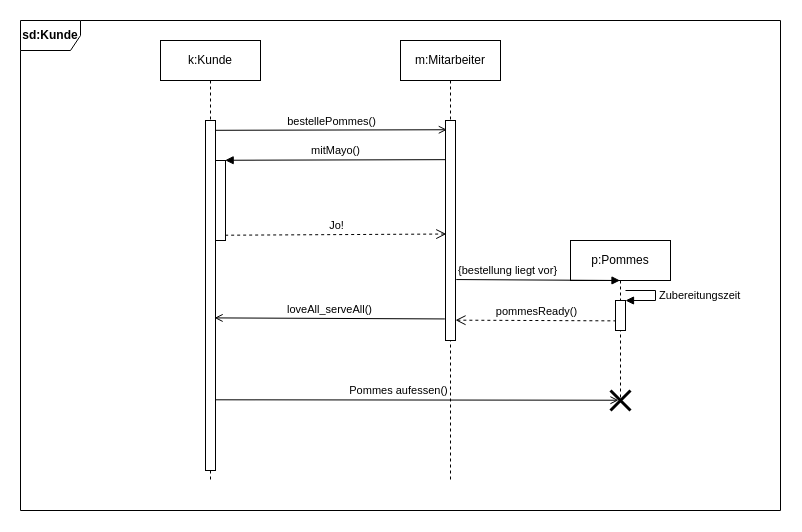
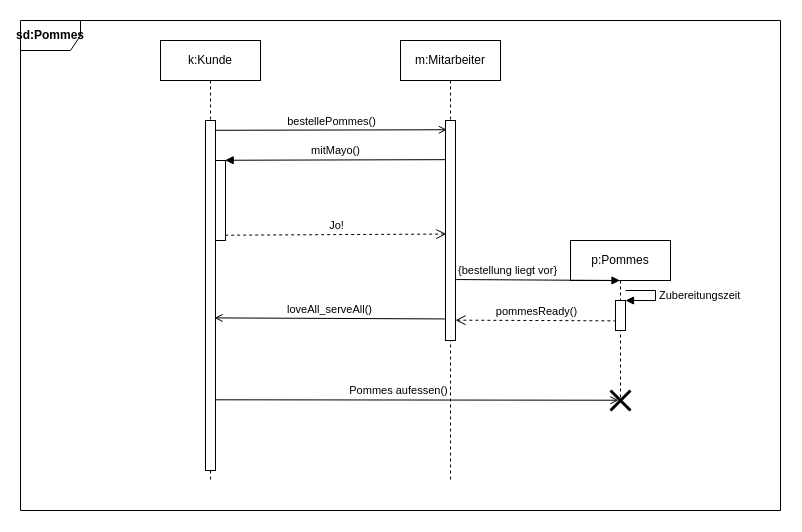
  <mxCell id="0" />
  <mxCell id="1" parent="0" />
  <mxCell id="2" value="k:Kunde" style="shape=umlLifeline;perimeter=lifelinePerimeter;whiteSpace=wrap;html=1;container=1;collapsible=0;recursiveResize=0;outlineConnect=0;" vertex="1" parent="1"><mxGeometry x="160" y="40" width="100" height="440" as="geometry" /></mxCell>
  <mxCell id="3" value="" style="html=1;points=[];perimeter=orthogonalPerimeter;" vertex="1" parent="2"><mxGeometry x="45" y="80" width="10" height="350" as="geometry" /></mxCell>
  <mxCell id="4" value="" style="html=1;points=[];perimeter=orthogonalPerimeter;" vertex="1" parent="2"><mxGeometry x="55" y="120" width="10" height="80" as="geometry" /></mxCell>
  <mxCell id="5" value="m:Mitarbeiter" style="shape=umlLifeline;perimeter=lifelinePerimeter;whiteSpace=wrap;html=1;container=1;collapsible=0;recursiveResize=0;outlineConnect=0;" vertex="1" parent="1"><mxGeometry x="400" y="40" width="100" height="440" as="geometry" /></mxCell>
  <mxCell id="6" value="" style="html=1;points=[];perimeter=orthogonalPerimeter;" vertex="1" parent="5"><mxGeometry x="45" y="80" width="10" height="220" as="geometry" /></mxCell>
  <mxCell id="7" value="pommesReady()" style="html=1;verticalAlign=bottom;endArrow=open;dashed=1;endSize=8;exitX=0.086;exitY=0.679;exitDx=0;exitDy=0;exitPerimeter=0;" edge="1" parent="5" source="9"><mxGeometry relative="1" as="geometry"><mxPoint x="135" y="279.66" as="sourcePoint" /><mxPoint x="55" y="279.66" as="targetPoint" /></mxGeometry></mxCell>
  <mxCell id="8" value="p:Pommes" style="shape=umlLifeline;perimeter=lifelinePerimeter;whiteSpace=wrap;html=1;container=1;collapsible=0;recursiveResize=0;outlineConnect=0;" vertex="1" parent="1"><mxGeometry x="570" y="240" width="100" height="160" as="geometry" /></mxCell>
  <mxCell id="9" value="" style="html=1;points=[];perimeter=orthogonalPerimeter;" vertex="1" parent="8"><mxGeometry x="45" y="60" width="10" height="30" as="geometry" /></mxCell>
  <mxCell id="10" value="Zubereitungszeit" style="edgeStyle=orthogonalEdgeStyle;html=1;align=left;spacingLeft=2;endArrow=block;rounded=0;entryX=1;entryY=0;" edge="1" target="9" parent="8"><mxGeometry relative="1" as="geometry"><mxPoint x="55" y="50" as="sourcePoint" /><Array as="points"><mxPoint x="85" y="50" /></Array></mxGeometry></mxCell>
  <mxCell id="11" value="bestellePommes()" style="html=1;verticalAlign=bottom;labelBackgroundColor=none;endArrow=open;endFill=0;exitX=0.967;exitY=0.028;exitDx=0;exitDy=0;exitPerimeter=0;entryX=0.133;entryY=0.042;entryDx=0;entryDy=0;entryPerimeter=0;" edge="1" parent="1" source="3" target="6"><mxGeometry width="160" relative="1" as="geometry"><mxPoint x="220" y="130" as="sourcePoint" /><mxPoint x="380" y="130" as="targetPoint" /><mxPoint as="offset" /></mxGeometry></mxCell>
  <mxCell id="12" value="mitMayo()" style="html=1;verticalAlign=bottom;endArrow=block;exitX=0.022;exitY=0.178;exitDx=0;exitDy=0;exitPerimeter=0;entryX=0.967;entryY=-0.003;entryDx=0;entryDy=0;entryPerimeter=0;" edge="1" target="4" parent="1" source="6"><mxGeometry relative="1" as="geometry"><mxPoint x="440" y="160" as="sourcePoint" /><mxPoint x="340" y="159" as="targetPoint" /></mxGeometry></mxCell>
  <mxCell id="13" value="Jo!" style="html=1;verticalAlign=bottom;endArrow=open;dashed=1;endSize=8;entryX=0.078;entryY=0.516;entryDx=0;entryDy=0;entryPerimeter=0;exitX=0.967;exitY=0.934;exitDx=0;exitDy=0;exitPerimeter=0;" edge="1" source="4" parent="1" target="6"><mxGeometry relative="1" as="geometry"><mxPoint x="450" y="236" as="targetPoint" /><mxPoint x="230" y="235" as="sourcePoint" /><Array as="points" /></mxGeometry></mxCell>
  <mxCell id="14" value="{bestellung liegt vor}" style="html=1;verticalAlign=bottom;labelBackgroundColor=none;endArrow=block;endFill=1;endSize=6;align=left;exitX=1.078;exitY=0.723;exitDx=0;exitDy=0;exitPerimeter=0;" edge="1" parent="1" source="6" target="8"><mxGeometry x="-1" relative="1" as="geometry"><mxPoint x="460" y="280" as="sourcePoint" /><mxPoint x="580" y="270" as="targetPoint" /></mxGeometry></mxCell>
  <mxCell id="15" value="Pommes aufessen()" style="html=1;verticalAlign=bottom;labelBackgroundColor=none;endArrow=open;endFill=0;exitX=0.967;exitY=0.798;exitDx=0;exitDy=0;exitPerimeter=0;entryX=0.4;entryY=0.486;entryDx=0;entryDy=0;entryPerimeter=0;" edge="1" parent="1" source="3" target="16"><mxGeometry x="-0.091" width="160" relative="1" as="geometry"><mxPoint x="220" y="400" as="sourcePoint" /><mxPoint x="560" y="400" as="targetPoint" /><mxPoint as="offset" /></mxGeometry></mxCell>
  <mxCell id="16" value="" style="shape=umlDestroy;whiteSpace=wrap;html=1;strokeWidth=3;" vertex="1" parent="1"><mxGeometry x="610" y="390" width="20" height="20" as="geometry" /></mxCell>
  <mxCell id="17" value="loveAll_serveAll()" style="html=1;verticalAlign=bottom;labelBackgroundColor=none;endArrow=open;endFill=0;exitX=-0.067;exitY=0.902;exitDx=0;exitDy=0;exitPerimeter=0;entryX=0.911;entryY=0.564;entryDx=0;entryDy=0;entryPerimeter=0;" edge="1" parent="1" source="6" target="3"><mxGeometry width="160" relative="1" as="geometry"><mxPoint x="277.67" y="300.56" as="sourcePoint" /><mxPoint x="220" y="318" as="targetPoint" /><mxPoint as="offset" /></mxGeometry></mxCell>
- <mxCell id="18" value="&lt;b&gt;sd:Kunde&lt;/b&gt;" style="shape=umlFrame;whiteSpace=wrap;html=1;" vertex="1" parent="1"><mxGeometry x="20" y="20" width="760" height="490" as="geometry" /></mxCell>
+ <mxCell id="18" value="&lt;b&gt;sd:Pommes&lt;/b&gt;" style="shape=umlFrame;whiteSpace=wrap;html=1;" vertex="1" parent="1"><mxGeometry x="20" y="20" width="760" height="490" as="geometry" /></mxCell>
